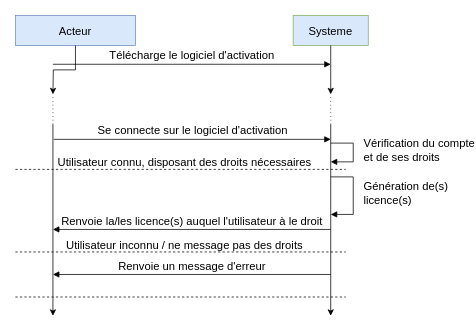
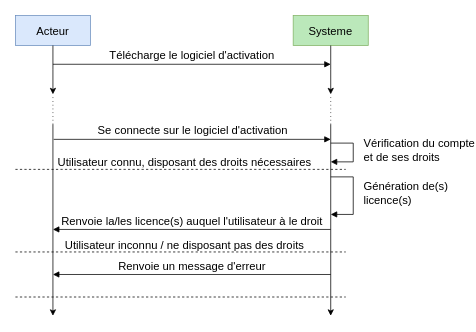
  <mxCell id="0" />
  <mxCell id="1" parent="0" />
  <mxCell id="2" style="edgeStyle=orthogonalEdgeStyle;orthogonalLoop=1;jettySize=auto;html=1;shadow=0;fontSize=15;rounded=0;" edge="1" parent="1"><mxGeometry relative="1" as="geometry"><mxPoint x="70" y="420" as="targetPoint" /><mxPoint x="70" y="165" as="sourcePoint" /></mxGeometry></mxCell>
- <mxCell id="3" value="Acteur" style="whiteSpace=wrap;html=1;shadow=0;fontSize=15;fillColor=#dae8fc;strokeColor=#6c8ebf;rounded=0;" vertex="1" parent="1"><mxGeometry x="20" y="20" width="160" height="40" as="geometry" /></mxCell>
+ <mxCell id="3" value="Acteur" style="whiteSpace=wrap;html=1;shadow=0;fontSize=15;fillColor=#dae8fc;strokeColor=#6c8ebf;rounded=0;" vertex="1" parent="1"><mxGeometry x="20" y="20" width="100" height="40" as="geometry" /></mxCell>
  <mxCell id="4" style="edgeStyle=orthogonalEdgeStyle;orthogonalLoop=1;jettySize=auto;html=1;shadow=0;fontSize=15;rounded=0;" edge="1" parent="1"><mxGeometry relative="1" as="geometry"><mxPoint x="440" y="420" as="targetPoint" /><mxPoint x="440" y="165" as="sourcePoint" /></mxGeometry></mxCell>
- <mxCell id="5" value="Systeme" style="whiteSpace=wrap;html=1;shadow=0;fontSize=15;fillColor=#dae8fc;strokeColor=#82b366;rounded=0;" vertex="1" parent="1"><mxGeometry x="390" y="20" width="100" height="40" as="geometry" /></mxCell>
+ <mxCell id="5" value="Systeme" style="whiteSpace=wrap;html=1;shadow=0;fontSize=15;fillColor=#BBE8BA;strokeColor=#82b366;rounded=0;" vertex="1" parent="1"><mxGeometry x="390" y="20" width="100" height="40" as="geometry" /></mxCell>
  <mxCell id="6" value="" style="endArrow=none;dashed=1;html=1;dashPattern=1 4;strokeWidth=1;rounded=0;fontSize=15;" edge="1" parent="1"><mxGeometry width="50" height="50" relative="1" as="geometry"><mxPoint x="70" y="165" as="sourcePoint" /><mxPoint x="70" y="125" as="targetPoint" /></mxGeometry></mxCell>
  <mxCell id="7" value="" style="endArrow=none;dashed=1;html=1;dashPattern=1 4;strokeWidth=1;rounded=0;fontSize=15;" edge="1" parent="1"><mxGeometry width="50" height="50" relative="1" as="geometry"><mxPoint x="440" y="165" as="sourcePoint" /><mxPoint x="440" y="125" as="targetPoint" /></mxGeometry></mxCell>
  <mxCell id="8" value="Télécharge le logiciel d'activation" style="html=1;verticalAlign=bottom;endArrow=block;fontSize=15;shadow=0;rounded=0;" edge="1" parent="1"><mxGeometry x="1000" y="365" width="80" as="geometry"><mxPoint x="70" y="85" as="sourcePoint" /><mxPoint x="440" y="85" as="targetPoint" /></mxGeometry></mxCell>
  <mxCell id="9" value="Se connecte sur le logiciel d'activation" style="html=1;verticalAlign=bottom;endArrow=block;fontSize=15;shadow=0;rounded=0;" edge="1" parent="1"><mxGeometry x="66" y="415" width="80" as="geometry"><mxPoint x="71" y="185" as="sourcePoint" /><mxPoint x="440" y="185" as="targetPoint" /></mxGeometry></mxCell>
  <mxCell id="10" value="&lt;div style=&quot;font-size: 15px;&quot;&gt;Vérification du compte &lt;br style=&quot;font-size: 15px;&quot;&gt;&lt;/div&gt;&lt;div style=&quot;font-size: 15px;&quot;&gt;et de ses droits&amp;nbsp; &lt;/div&gt;" style="edgeStyle=orthogonalEdgeStyle;html=1;align=left;spacingLeft=2;endArrow=block;fontSize=15;shadow=0;rounded=0;" edge="1" parent="1"><mxGeometry x="-0.077" y="10" relative="1" as="geometry"><mxPoint x="440" y="190" as="sourcePoint" /><Array as="points"><mxPoint x="470" y="190" /><mxPoint x="470" y="215" /><mxPoint x="440" y="215" /></Array><mxPoint x="440" y="215" as="targetPoint" /><mxPoint as="offset" /></mxGeometry></mxCell>
  <mxCell id="11" value="" style="endArrow=none;dashed=1;html=1;shadow=0;fontSize=15;rounded=0;" edge="1" parent="1"><mxGeometry x="1000" y="735" width="50" height="50" as="geometry"><mxPoint x="20" y="395" as="sourcePoint" /><mxPoint x="460" y="395" as="targetPoint" /></mxGeometry></mxCell>
  <mxCell id="12" value="Renvoie un message d'erreur " style="html=1;verticalAlign=bottom;endArrow=block;shadow=0;fontSize=15;rounded=0;" edge="1" parent="1"><mxGeometry width="80" relative="1" as="geometry"><mxPoint x="440" y="365" as="sourcePoint" /><mxPoint x="70" y="365" as="targetPoint" /></mxGeometry></mxCell>
  <mxCell id="13" value="" style="endArrow=none;dashed=1;html=1;shadow=0;fontSize=15;rounded=0;" edge="1" parent="1"><mxGeometry x="1000" y="675" width="50" height="50" as="geometry"><mxPoint x="20" y="335" as="sourcePoint" /><mxPoint x="460" y="335" as="targetPoint" /></mxGeometry></mxCell>
- <mxCell id="14" value="&lt;div style=&quot;font-size: 15px&quot;&gt;Utilisateur inconnu / ne message pas des droits &lt;br style=&quot;font-size: 15px&quot;&gt; &lt;/div&gt;" style="text;html=1;align=center;verticalAlign=middle;resizable=0;points=[];autosize=1;strokeColor=none;fillColor=none;fontSize=15;rounded=0;" vertex="1" parent="1"><mxGeometry x="95" y="315" width="300" height="20" as="geometry" /></mxCell>
+ <mxCell id="14" value="&lt;div style=&quot;font-size: 15px&quot;&gt;Utilisateur inconnu / ne disposant pas des droits &lt;br style=&quot;font-size: 15px&quot;&gt; &lt;/div&gt;" style="text;html=1;align=center;verticalAlign=middle;resizable=0;points=[];autosize=1;strokeColor=none;fillColor=none;fontSize=15;rounded=0;" vertex="1" parent="1"><mxGeometry x="95" y="315" width="300" height="20" as="geometry" /></mxCell>
  <mxCell id="15" value="Renvoie la/les licence(s) auquel l'utilisateur à le droit" style="html=1;verticalAlign=bottom;endArrow=block;shadow=0;fontSize=15;rounded=0;" edge="1" parent="1"><mxGeometry width="80" relative="1" as="geometry"><mxPoint x="440" y="305" as="sourcePoint" /><mxPoint x="70" y="305" as="targetPoint" /><mxPoint as="offset" /></mxGeometry></mxCell>
  <mxCell id="16" value="&lt;div style=&quot;font-size: 15px;&quot;&gt;Génération de(s) &lt;br style=&quot;font-size: 15px;&quot;&gt;&lt;/div&gt;&lt;div style=&quot;font-size: 15px;&quot;&gt;licence(s)&lt;/div&gt;" style="edgeStyle=orthogonalEdgeStyle;html=1;align=left;spacingLeft=2;endArrow=block;fontSize=15;shadow=0;rounded=0;" edge="1" parent="1"><mxGeometry x="-0.077" y="10" relative="1" as="geometry"><mxPoint x="440" y="235" as="sourcePoint" /><Array as="points"><mxPoint x="470" y="235" /><mxPoint x="470" y="285" /><mxPoint x="440" y="285" /></Array><mxPoint x="440" y="285" as="targetPoint" /><mxPoint as="offset" /></mxGeometry></mxCell>
  <mxCell id="17" value="Utilisateur connu, disposant des droits nécessaires" style="text;html=1;align=center;verticalAlign=middle;resizable=0;points=[];autosize=1;strokeColor=none;fillColor=none;fontSize=15;rounded=0;" vertex="1" parent="1"><mxGeometry x="90.001" y="205" width="310" height="20" as="geometry" /></mxCell>
  <mxCell id="18" value="" style="endArrow=none;dashed=1;html=1;shadow=0;fontSize=15;rounded=0;" edge="1" parent="1"><mxGeometry x="65" y="515" width="50" height="50" as="geometry"><mxPoint x="20" y="225" as="sourcePoint" /><mxPoint x="460" y="225" as="targetPoint" /></mxGeometry></mxCell>
  <mxCell id="19" style="edgeStyle=orthogonalEdgeStyle;rounded=0;orthogonalLoop=1;jettySize=auto;html=1;fontSize=15;" edge="1" parent="1" source="3"><mxGeometry relative="1" as="geometry"><mxPoint x="70" y="125" as="targetPoint" /></mxGeometry></mxCell>
  <mxCell id="20" style="edgeStyle=orthogonalEdgeStyle;rounded=0;orthogonalLoop=1;jettySize=auto;html=1;fontSize=15;" edge="1" parent="1" source="5"><mxGeometry relative="1" as="geometry"><mxPoint x="440" y="125" as="targetPoint" /></mxGeometry></mxCell>
